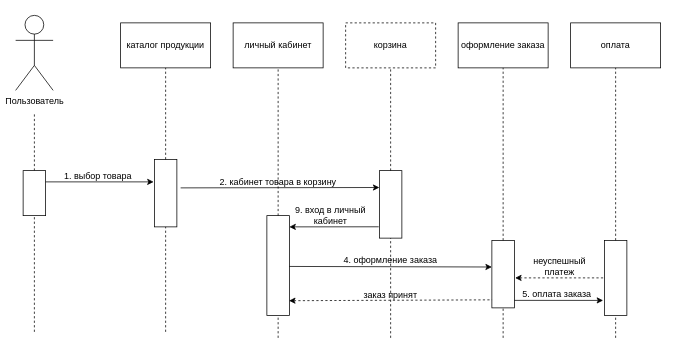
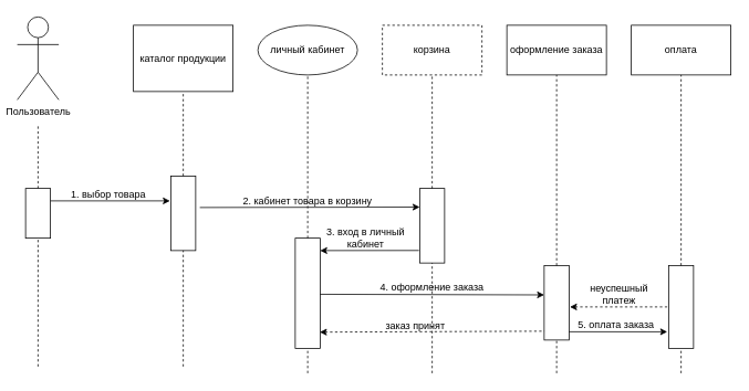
  <mxCell id="0" />
  <mxCell id="1" parent="0" />
  <mxCell id="2" value="Пользователь" style="shape=umlActor;verticalLabelPosition=bottom;verticalAlign=top;html=1;outlineConnect=0;strokeColor=#000000;fillColor=#ffffff;" parent="1" vertex="1"><mxGeometry x="20" y="20" width="50" height="100" as="geometry" /></mxCell>
- <mxCell id="3" value="каталог продукции" style="rounded=0;whiteSpace=wrap;html=1;" parent="1" vertex="1"><mxGeometry x="160" y="30" width="120" height="60" as="geometry" /></mxCell>
+ <mxCell id="3" value="каталог продукции" style="rounded=0;whiteSpace=wrap;html=1;" parent="1" vertex="1"><mxGeometry x="160" y="30" width="120" height="80" as="geometry" /></mxCell>
  <mxCell id="4" value="" style="rounded=0;whiteSpace=wrap;html=1;" parent="1" vertex="1"><mxGeometry x="205" y="212" width="30" height="90" as="geometry" /></mxCell>
  <mxCell id="5" value="корзина" style="rounded=0;whiteSpace=wrap;html=1;dashed=1;" parent="1" vertex="1"><mxGeometry x="460" y="30" width="120" height="60" as="geometry" /></mxCell>
  <mxCell id="6" value="" style="endArrow=none;dashed=1;html=1;rounded=0;entryX=0.5;entryY=1;entryDx=0;entryDy=0;exitX=0.5;exitY=0;exitDx=0;exitDy=0;" parent="1" source="4" target="3" edge="1"><mxGeometry width="50" height="50" relative="1" as="geometry"><mxPoint x="130" y="340" as="sourcePoint" /><mxPoint x="180" y="290" as="targetPoint" /></mxGeometry></mxCell>
  <mxCell id="7" value="" style="endArrow=none;dashed=1;html=1;rounded=0;entryX=0.5;entryY=1;entryDx=0;entryDy=0;" parent="1" target="4" edge="1"><mxGeometry width="50" height="50" relative="1" as="geometry"><mxPoint x="220" y="442" as="sourcePoint" /><mxPoint x="180" y="232" as="targetPoint" /></mxGeometry></mxCell>
- <mxCell id="8" value="личный кабинет" style="rounded=0;whiteSpace=wrap;html=1;" parent="1" vertex="1"><mxGeometry x="310" y="30" width="120" height="60" as="geometry" /></mxCell>
+ <mxCell id="8" value="личный кабинет" style="ellipse;whiteSpace=wrap;html=1;" parent="1" vertex="1"><mxGeometry x="310" y="30" width="120" height="60" as="geometry" /></mxCell>
  <mxCell id="9" value="оплата" style="rounded=0;whiteSpace=wrap;html=1;" parent="1" vertex="1"><mxGeometry x="760" y="30" width="120" height="60" as="geometry" /></mxCell>
  <mxCell id="10" value="оформление заказа" style="rounded=0;whiteSpace=wrap;html=1;" parent="1" vertex="1"><mxGeometry x="610" y="30" width="120" height="60" as="geometry" /></mxCell>
  <mxCell id="11" value="" style="endArrow=none;dashed=1;html=1;rounded=0;exitX=0.5;exitY=0;exitDx=0;exitDy=0;" parent="1" source="12" edge="1"><mxGeometry width="50" height="50" relative="1" as="geometry"><mxPoint x="40" y="280" as="sourcePoint" /><mxPoint x="45" y="150" as="targetPoint" /></mxGeometry></mxCell>
  <mxCell id="12" value="" style="rounded=0;whiteSpace=wrap;html=1;" parent="1" vertex="1"><mxGeometry x="30" y="227" width="30" height="60" as="geometry" /></mxCell>
  <mxCell id="13" value="" style="endArrow=none;dashed=1;html=1;rounded=0;entryX=0.5;entryY=1;entryDx=0;entryDy=0;" parent="1" target="12" edge="1"><mxGeometry width="50" height="50" relative="1" as="geometry"><mxPoint x="45" y="442" as="sourcePoint" /><mxPoint x="230" y="312" as="targetPoint" /></mxGeometry></mxCell>
  <mxCell id="14" value="" style="rounded=0;whiteSpace=wrap;html=1;" parent="1" vertex="1"><mxGeometry x="505" y="227" width="30" height="90" as="geometry" /></mxCell>
  <mxCell id="15" value="" style="endArrow=none;dashed=1;html=1;rounded=0;entryX=0.5;entryY=1;entryDx=0;entryDy=0;exitX=0.5;exitY=0;exitDx=0;exitDy=0;" parent="1" source="14" target="5" edge="1"><mxGeometry width="50" height="50" relative="1" as="geometry"><mxPoint x="430" y="330" as="sourcePoint" /><mxPoint x="520" y="80" as="targetPoint" /></mxGeometry></mxCell>
  <mxCell id="16" value="" style="endArrow=none;dashed=1;html=1;rounded=0;entryX=0.5;entryY=1;entryDx=0;entryDy=0;" parent="1" target="14" edge="1"><mxGeometry width="50" height="50" relative="1" as="geometry"><mxPoint x="520" y="450" as="sourcePoint" /><mxPoint x="480" y="222" as="targetPoint" /></mxGeometry></mxCell>
  <mxCell id="17" value="" style="rounded=0;whiteSpace=wrap;html=1;" parent="1" vertex="1"><mxGeometry x="355" y="287" width="30" height="133" as="geometry" /></mxCell>
  <mxCell id="18" value="" style="endArrow=none;dashed=1;html=1;rounded=0;entryX=0.5;entryY=1;entryDx=0;entryDy=0;exitX=0.5;exitY=0;exitDx=0;exitDy=0;" parent="1" source="17" target="8" edge="1"><mxGeometry width="50" height="50" relative="1" as="geometry"><mxPoint x="280" y="350" as="sourcePoint" /><mxPoint x="370" y="100" as="targetPoint" /></mxGeometry></mxCell>
  <mxCell id="19" value="" style="endArrow=none;dashed=1;html=1;rounded=0;entryX=0.5;entryY=1;entryDx=0;entryDy=0;" parent="1" target="17" edge="1"><mxGeometry width="50" height="50" relative="1" as="geometry"><mxPoint x="370" y="450" as="sourcePoint" /><mxPoint x="470" y="242" as="targetPoint" /></mxGeometry></mxCell>
  <mxCell id="20" value="" style="rounded=0;whiteSpace=wrap;html=1;" parent="1" vertex="1"><mxGeometry x="655" y="320" width="30" height="90" as="geometry" /></mxCell>
  <mxCell id="21" value="" style="endArrow=none;dashed=1;html=1;rounded=0;exitX=0.5;exitY=0;exitDx=0;exitDy=0;entryX=0.5;entryY=1;entryDx=0;entryDy=0;" parent="1" source="20" target="10" edge="1"><mxGeometry width="50" height="50" relative="1" as="geometry"><mxPoint x="580" y="340" as="sourcePoint" /><mxPoint x="670" y="90" as="targetPoint" /></mxGeometry></mxCell>
  <mxCell id="22" value="" style="endArrow=none;dashed=1;html=1;rounded=0;entryX=0.5;entryY=1;entryDx=0;entryDy=0;" parent="1" target="20" edge="1"><mxGeometry width="50" height="50" relative="1" as="geometry"><mxPoint x="670" y="450" as="sourcePoint" /><mxPoint x="630" y="232" as="targetPoint" /></mxGeometry></mxCell>
  <mxCell id="23" value="" style="rounded=0;whiteSpace=wrap;html=1;" parent="1" vertex="1"><mxGeometry x="805" y="320" width="30" height="100" as="geometry" /></mxCell>
  <mxCell id="24" value="" style="endArrow=none;dashed=1;html=1;rounded=0;entryX=0.5;entryY=1;entryDx=0;entryDy=0;exitX=0.5;exitY=0;exitDx=0;exitDy=0;" parent="1" source="23" edge="1"><mxGeometry width="50" height="50" relative="1" as="geometry"><mxPoint x="730" y="340" as="sourcePoint" /><mxPoint x="820" y="90" as="targetPoint" /></mxGeometry></mxCell>
  <mxCell id="25" value="" style="endArrow=none;dashed=1;html=1;rounded=0;entryX=0.5;entryY=1;entryDx=0;entryDy=0;" parent="1" target="23" edge="1"><mxGeometry width="50" height="50" relative="1" as="geometry"><mxPoint x="820" y="450" as="sourcePoint" /><mxPoint x="780" y="232" as="targetPoint" /></mxGeometry></mxCell>
  <mxCell id="26" value="" style="endArrow=classic;html=1;rounded=0;" parent="1" edge="1"><mxGeometry width="50" height="50" relative="1" as="geometry"><mxPoint x="60" y="242" as="sourcePoint" /><mxPoint x="204" y="242" as="targetPoint" /></mxGeometry></mxCell>
  <mxCell id="27" value="1. выбор товара" style="text;html=1;strokeColor=none;fillColor=none;align=center;verticalAlign=middle;whiteSpace=wrap;rounded=0;" parent="1" vertex="1"><mxGeometry x="80" y="219" width="100" height="30" as="geometry" /></mxCell>
  <mxCell id="28" value="" style="endArrow=classic;html=1;rounded=0;entryX=0;entryY=0.25;entryDx=0;entryDy=0;" parent="1" target="14" edge="1"><mxGeometry width="50" height="50" relative="1" as="geometry"><mxPoint x="240" y="250" as="sourcePoint" /><mxPoint x="410" y="282" as="targetPoint" /></mxGeometry></mxCell>
  <mxCell id="29" value="2. кабинет товара в корзину" style="text;html=1;strokeColor=none;fillColor=none;align=center;verticalAlign=middle;whiteSpace=wrap;rounded=0;" parent="1" vertex="1"><mxGeometry x="270" y="227" width="200" height="30" as="geometry" /></mxCell>
  <mxCell id="30" value="" style="endArrow=classic;html=1;rounded=0;entryX=0;entryY=1;entryDx=0;entryDy=0;exitX=-0.029;exitY=0.832;exitDx=0;exitDy=0;exitPerimeter=0;" parent="1" source="14" target="31" edge="1"><mxGeometry width="50" height="50" relative="1" as="geometry"><mxPoint x="500" y="302" as="sourcePoint" /><mxPoint x="390" y="302" as="targetPoint" /></mxGeometry></mxCell>
- <mxCell id="31" value="9. вход в личный кабинет" style="text;html=1;strokeColor=none;fillColor=none;align=center;verticalAlign=middle;whiteSpace=wrap;rounded=0;" parent="1" vertex="1"><mxGeometry x="385" y="272" width="110" height="30" as="geometry" /></mxCell>
+ <mxCell id="31" value="3. вход в личный кабинет" style="text;html=1;strokeColor=none;fillColor=none;align=center;verticalAlign=middle;whiteSpace=wrap;rounded=0;" parent="1" vertex="1"><mxGeometry x="385" y="272" width="110" height="30" as="geometry" /></mxCell>
  <mxCell id="32" value="" style="endArrow=classic;html=1;rounded=0;entryX=0;entryY=0.75;entryDx=0;entryDy=0;exitX=1;exitY=0.75;exitDx=0;exitDy=0;" parent="1" edge="1"><mxGeometry width="50" height="50" relative="1" as="geometry"><mxPoint x="385" y="354.75" as="sourcePoint" /><mxPoint x="655" y="355.5" as="targetPoint" /></mxGeometry></mxCell>
  <mxCell id="33" value="4. оформление заказа" style="text;html=1;strokeColor=none;fillColor=none;align=center;verticalAlign=middle;whiteSpace=wrap;rounded=0;" parent="1" vertex="1"><mxGeometry x="450" y="332" width="140" height="30" as="geometry" /></mxCell>
  <mxCell id="34" value="" style="endArrow=classic;html=1;rounded=0;entryX=-0.056;entryY=0.145;entryDx=0;entryDy=0;entryPerimeter=0;" parent="1" edge="1"><mxGeometry width="50" height="50" relative="1" as="geometry"><mxPoint x="685" y="400" as="sourcePoint" /><mxPoint x="803.32" y="400.05" as="targetPoint" /></mxGeometry></mxCell>
  <mxCell id="35" value="5. оплата заказа" style="text;html=1;strokeColor=none;fillColor=none;align=center;verticalAlign=middle;whiteSpace=wrap;rounded=0;" parent="1" vertex="1"><mxGeometry x="687" y="377" width="110" height="30" as="geometry" /></mxCell>
  <mxCell id="36" value="" style="endArrow=none;dashed=1;html=1;rounded=0;startArrow=classic;startFill=1;entryX=0;entryY=0.5;entryDx=0;entryDy=0;" parent="1" target="23" edge="1"><mxGeometry width="50" height="50" relative="1" as="geometry"><mxPoint x="686" y="370" as="sourcePoint" /><mxPoint x="800" y="366" as="targetPoint" /></mxGeometry></mxCell>
  <mxCell id="37" value="неуспешный платеж" style="text;html=1;strokeColor=none;fillColor=none;align=center;verticalAlign=middle;whiteSpace=wrap;rounded=0;" parent="1" vertex="1"><mxGeometry x="693" y="340" width="105" height="30" as="geometry" /></mxCell>
  <mxCell id="38" value="" style="endArrow=none;dashed=1;html=1;rounded=0;startArrow=classic;startFill=1;entryX=0.009;entryY=0.881;entryDx=0;entryDy=0;entryPerimeter=0;exitX=0.985;exitY=0.853;exitDx=0;exitDy=0;exitPerimeter=0;" edge="1" parent="1" source="17" target="20"><mxGeometry width="50" height="50" relative="1" as="geometry"><mxPoint x="390" y="400" as="sourcePoint" /><mxPoint x="650" y="400" as="targetPoint" /></mxGeometry></mxCell>
- <mxCell id="39" value="заказ принят" style="text;html=1;strokeColor=none;fillColor=none;align=center;verticalAlign=middle;whiteSpace=wrap;rounded=0;" vertex="1" parent="1"><mxGeometry x="475" y="378" width="90" height="30" as="geometry" /></mxCell>
+ <mxCell id="39" value="заказ принят" style="text;html=1;strokeColor=none;fillColor=none;align=center;verticalAlign=middle;whiteSpace=wrap;rounded=0;" vertex="1" parent="1"><mxGeometry x="455" y="378" width="90" height="30" as="geometry" /></mxCell>
